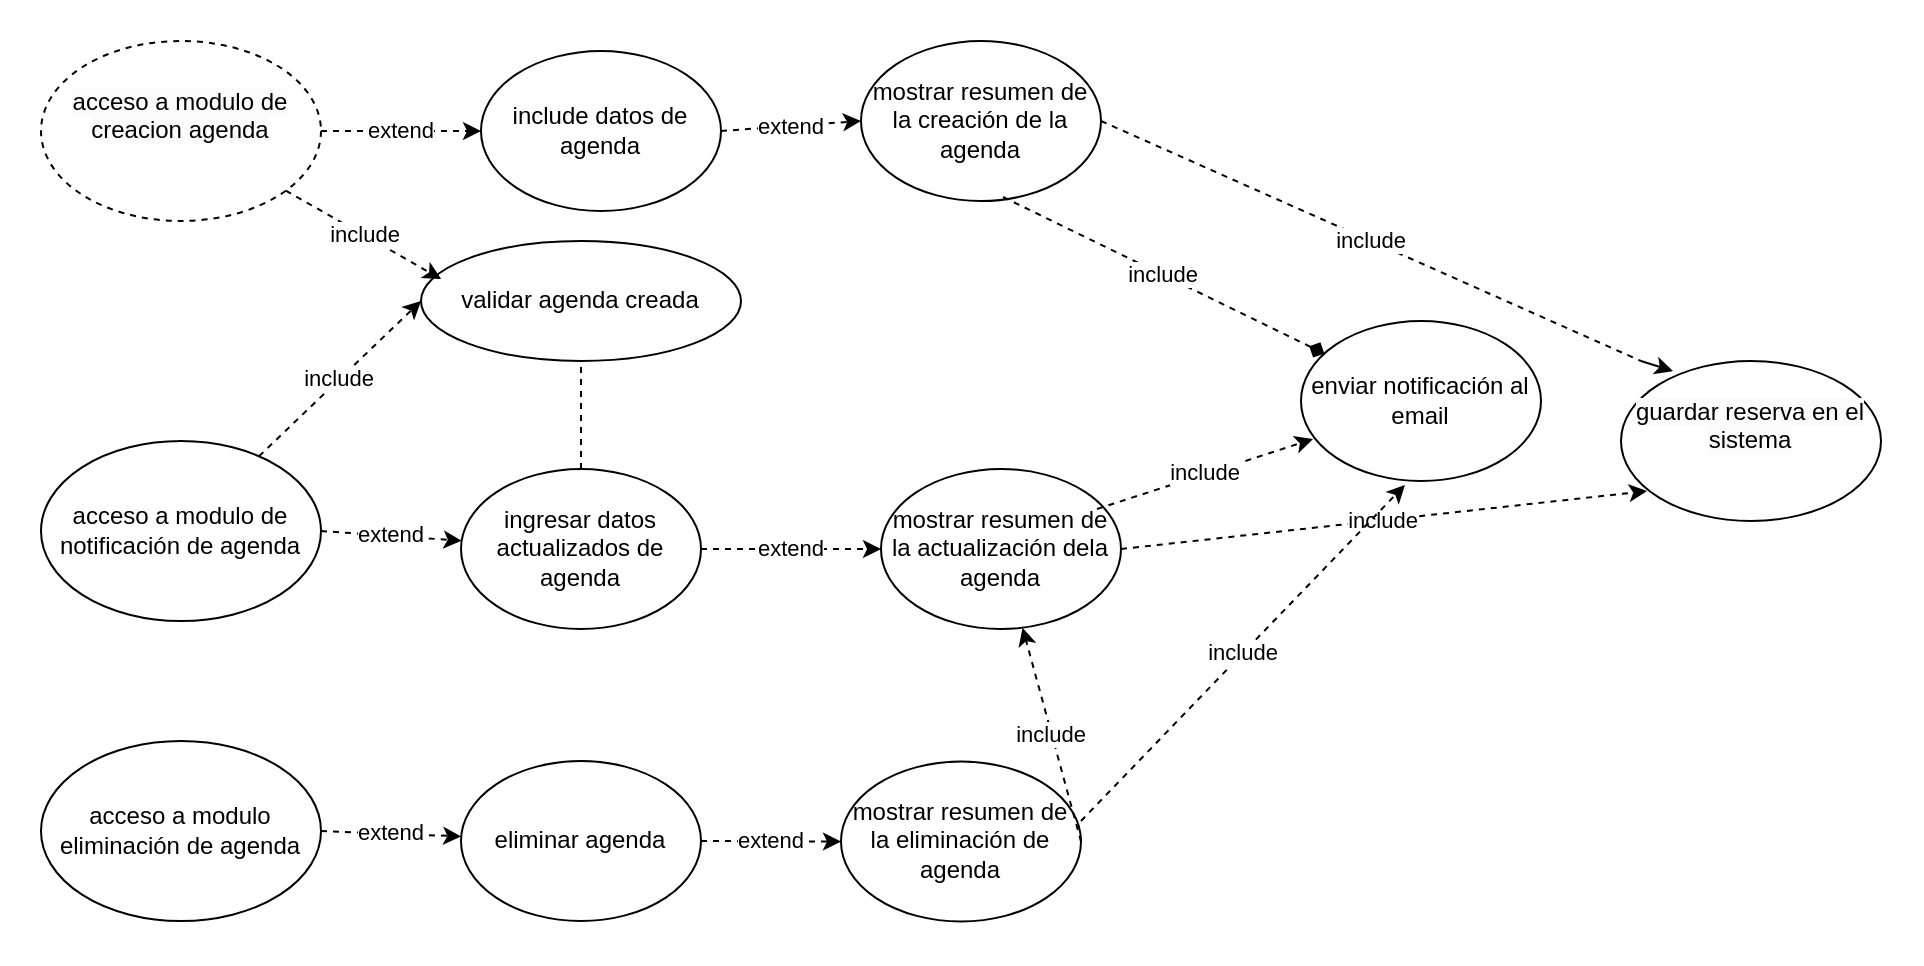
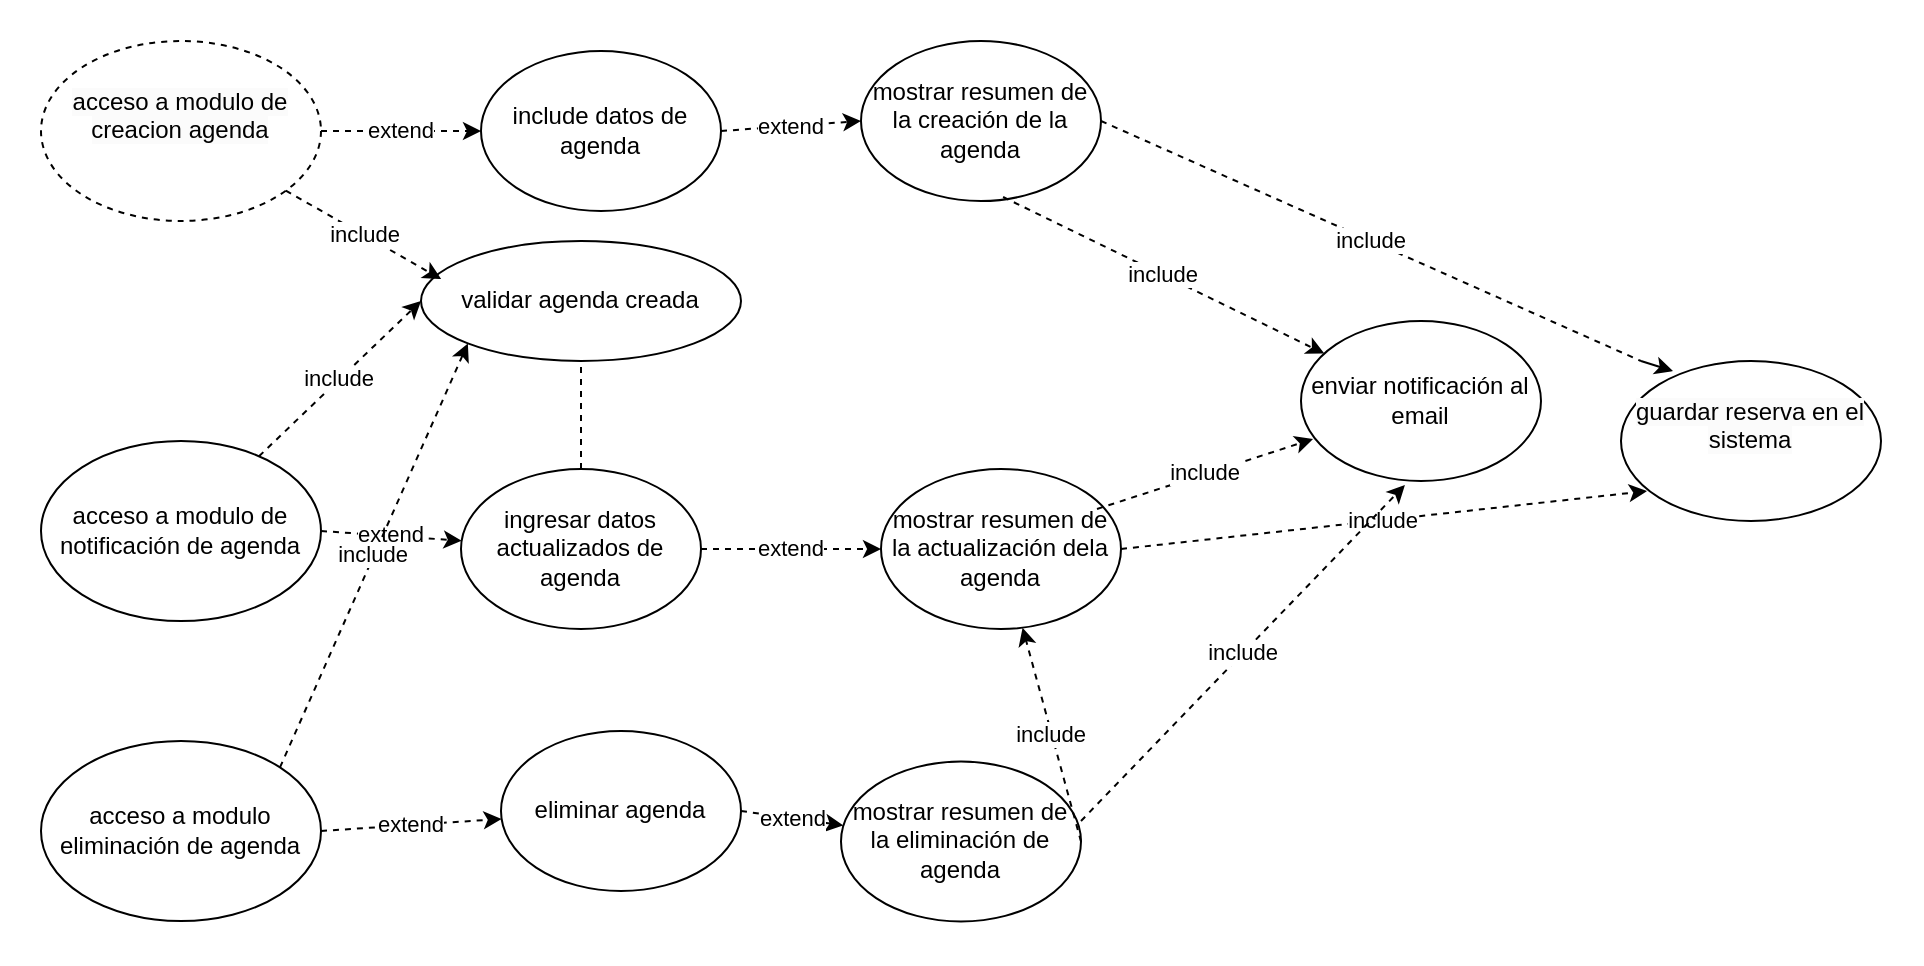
  <mxCell id="0" />
  <mxCell id="1" parent="0" />
  <mxCell id="2" value="&#10;&lt;span style=&quot;color: rgb(0, 0, 0); font-family: Helvetica; font-size: 12px; font-style: normal; font-variant-ligatures: normal; font-variant-caps: normal; font-weight: 400; letter-spacing: normal; orphans: 2; text-align: center; text-indent: 0px; text-transform: none; widows: 2; word-spacing: 0px; -webkit-text-stroke-width: 0px; white-space: normal; background-color: rgb(251, 251, 251); text-decoration-thickness: initial; text-decoration-style: initial; text-decoration-color: initial; display: inline !important; float: none;&quot;&gt;acceso a modulo de creacion agenda&lt;/span&gt;&#10;&#10;" style="ellipse;whiteSpace=wrap;html=1;dashed=1;" vertex="1" parent="1"><mxGeometry x="20" y="20" width="140" height="90" as="geometry" /></mxCell>
  <mxCell id="3" value="acceso a modulo eliminación de agenda" style="ellipse;whiteSpace=wrap;html=1;" vertex="1" parent="1"><mxGeometry x="20" y="370" width="140" height="90" as="geometry" /></mxCell>
  <mxCell id="4" value="acceso a modulo de notificación de agenda" style="ellipse;whiteSpace=wrap;html=1;" vertex="1" parent="1"><mxGeometry x="20" y="220" width="140" height="90" as="geometry" /></mxCell>
  <mxCell id="5" value="include datos de agenda" style="ellipse;whiteSpace=wrap;html=1;" vertex="1" parent="1"><mxGeometry x="240" y="25" width="120" height="80" as="geometry" /></mxCell>
  <mxCell id="6" value="mostrar resumen de la creación de la agenda" style="ellipse;whiteSpace=wrap;html=1;" vertex="1" parent="1"><mxGeometry x="430" y="20" width="120" height="80" as="geometry" /></mxCell>
  <mxCell id="7" value="validar agenda creada" style="ellipse;whiteSpace=wrap;html=1;" vertex="1" parent="1"><mxGeometry x="210" y="120" width="160" height="60" as="geometry" /></mxCell>
  <mxCell id="8" value="" style="edgeStyle=none;shape=connector;rounded=0;orthogonalLoop=1;jettySize=auto;html=1;dashed=1;strokeColor=default;align=center;verticalAlign=middle;fontFamily=Helvetica;fontSize=11;fontColor=default;labelBackgroundColor=default;endArrow=none;" edge="1" parent="1" source="9" target="7"><mxGeometry relative="1" as="geometry" /></mxCell>
  <mxCell id="9" value="ingresar datos actualizados de agenda" style="ellipse;whiteSpace=wrap;html=1;" vertex="1" parent="1"><mxGeometry x="230" y="234" width="120" height="80" as="geometry" /></mxCell>
  <mxCell id="10" value="&#10;&lt;span style=&quot;color: rgb(0, 0, 0); font-family: Helvetica; font-size: 12px; font-style: normal; font-variant-ligatures: normal; font-variant-caps: normal; font-weight: 400; letter-spacing: normal; orphans: 2; text-align: center; text-indent: 0px; text-transform: none; widows: 2; word-spacing: 0px; -webkit-text-stroke-width: 0px; white-space: normal; background-color: rgb(251, 251, 251); text-decoration-thickness: initial; text-decoration-style: initial; text-decoration-color: initial; display: inline !important; float: none;&quot;&gt;guardar reserva en el sistema&lt;/span&gt;&#10;&#10;" style="ellipse;whiteSpace=wrap;html=1;" vertex="1" parent="1"><mxGeometry x="810" y="180" width="130" height="80" as="geometry" /></mxCell>
  <mxCell id="11" value="enviar notificación al email" style="ellipse;whiteSpace=wrap;html=1;" vertex="1" parent="1"><mxGeometry x="650" y="160" width="120" height="80" as="geometry" /></mxCell>
  <mxCell id="12" value="mostrar resumen de la eliminación de agenda" style="ellipse;whiteSpace=wrap;html=1;" vertex="1" parent="1"><mxGeometry x="420" y="380.25" width="120" height="80" as="geometry" /></mxCell>
- <mxCell id="13" value="eliminar agenda" style="ellipse;whiteSpace=wrap;html=1;" vertex="1" parent="1"><mxGeometry x="230" y="380" width="120" height="80" as="geometry" /></mxCell>
+ <mxCell id="13" value="eliminar agenda" style="ellipse;whiteSpace=wrap;html=1;" vertex="1" parent="1"><mxGeometry x="250" y="365" width="120" height="80" as="geometry" /></mxCell>
  <mxCell id="14" value="mostrar resumen de la actualización dela agenda" style="ellipse;whiteSpace=wrap;html=1;" vertex="1" parent="1"><mxGeometry x="440" y="234" width="120" height="80" as="geometry" /></mxCell>
  <mxCell id="15" value="include" style="endArrow=none;dashed=1;html=1;rounded=0;exitX=1;exitY=0.5;exitDx=0;exitDy=0;" edge="1" parent="1" source="6"><mxGeometry width="50" height="50" relative="1" as="geometry"><mxPoint x="530" y="56.14" as="sourcePoint" /><mxPoint x="820" y="180" as="targetPoint" /></mxGeometry></mxCell>
  <mxCell id="16" value="" style="endArrow=classic;html=1;rounded=0;entryX=0.2;entryY=0.063;entryDx=0;entryDy=0;entryPerimeter=0;" edge="1" parent="1" target="10"><mxGeometry width="50" height="50" relative="1" as="geometry"><mxPoint x="820" y="180" as="sourcePoint" /><mxPoint x="815.931" y="224.223" as="targetPoint" /></mxGeometry></mxCell>
  <mxCell id="17" value="extend" style="endArrow=classic;html=1;rounded=0;dashed=1;strokeColor=default;align=center;verticalAlign=middle;fontFamily=Helvetica;fontSize=11;fontColor=default;labelBackgroundColor=default;exitX=1;exitY=0.5;exitDx=0;exitDy=0;" edge="1" parent="1" source="2" target="5"><mxGeometry width="50" height="50" relative="1" as="geometry"><mxPoint x="400" y="200" as="sourcePoint" /><mxPoint x="450" y="150" as="targetPoint" /></mxGeometry></mxCell>
  <mxCell id="18" value="extend" style="endArrow=classic;html=1;rounded=0;dashed=1;strokeColor=default;align=center;verticalAlign=middle;fontFamily=Helvetica;fontSize=11;fontColor=default;labelBackgroundColor=default;exitX=1;exitY=0.5;exitDx=0;exitDy=0;entryX=0;entryY=0.5;entryDx=0;entryDy=0;" edge="1" parent="1" source="5" target="6"><mxGeometry width="50" height="50" relative="1" as="geometry"><mxPoint x="410" y="210" as="sourcePoint" /><mxPoint x="460" y="160" as="targetPoint" /></mxGeometry></mxCell>
  <mxCell id="19" value="extend" style="endArrow=classic;html=1;rounded=0;dashed=1;strokeColor=default;align=center;verticalAlign=middle;fontFamily=Helvetica;fontSize=11;fontColor=default;labelBackgroundColor=default;exitX=1;exitY=0.5;exitDx=0;exitDy=0;entryX=0;entryY=0.5;entryDx=0;entryDy=0;" edge="1" parent="1" source="9" target="14"><mxGeometry width="50" height="50" relative="1" as="geometry"><mxPoint x="420" y="220" as="sourcePoint" /><mxPoint x="470" y="170" as="targetPoint" /></mxGeometry></mxCell>
  <mxCell id="20" value="extend" style="endArrow=classic;html=1;rounded=0;dashed=1;strokeColor=default;align=center;verticalAlign=middle;fontFamily=Helvetica;fontSize=11;fontColor=default;labelBackgroundColor=default;exitX=1;exitY=0.5;exitDx=0;exitDy=0;" edge="1" parent="1" source="4" target="9"><mxGeometry width="50" height="50" relative="1" as="geometry"><mxPoint x="430" y="230" as="sourcePoint" /><mxPoint x="480" y="180" as="targetPoint" /></mxGeometry></mxCell>
  <mxCell id="21" value="extend" style="endArrow=classic;html=1;rounded=0;dashed=1;strokeColor=default;align=center;verticalAlign=middle;fontFamily=Helvetica;fontSize=11;fontColor=default;labelBackgroundColor=default;exitX=1;exitY=0.5;exitDx=0;exitDy=0;" edge="1" parent="1" source="3" target="13"><mxGeometry width="50" height="50" relative="1" as="geometry"><mxPoint x="440" y="240" as="sourcePoint" /><mxPoint x="490" y="190" as="targetPoint" /></mxGeometry></mxCell>
  <mxCell id="22" value="extend" style="endArrow=classic;html=1;rounded=0;dashed=1;strokeColor=default;align=center;verticalAlign=middle;fontFamily=Helvetica;fontSize=11;fontColor=default;labelBackgroundColor=default;exitX=1;exitY=0.5;exitDx=0;exitDy=0;" edge="1" parent="1" source="13" target="12"><mxGeometry width="50" height="50" relative="1" as="geometry"><mxPoint x="450" y="250" as="sourcePoint" /><mxPoint x="500" y="200" as="targetPoint" /></mxGeometry></mxCell>
- <mxCell id="23" value="include" style="endArrow=diamond;html=1;rounded=0;dashed=1;strokeColor=default;align=center;verticalAlign=middle;fontFamily=Helvetica;fontSize=11;fontColor=default;labelBackgroundColor=default;exitX=0.592;exitY=0.975;exitDx=0;exitDy=0;exitPerimeter=0;" edge="1" parent="1" source="6" target="11"><mxGeometry width="50" height="50" relative="1" as="geometry"><mxPoint x="390" y="190" as="sourcePoint" /><mxPoint x="440" y="140" as="targetPoint" /></mxGeometry></mxCell>
+ <mxCell id="23" value="include" style="endArrow=classic;html=1;rounded=0;dashed=1;strokeColor=default;align=center;verticalAlign=middle;fontFamily=Helvetica;fontSize=11;fontColor=default;labelBackgroundColor=default;exitX=0.592;exitY=0.975;exitDx=0;exitDy=0;exitPerimeter=0;" edge="1" parent="1" source="6" target="11"><mxGeometry width="50" height="50" relative="1" as="geometry"><mxPoint x="390" y="190" as="sourcePoint" /><mxPoint x="440" y="140" as="targetPoint" /></mxGeometry></mxCell>
  <mxCell id="24" value="include" style="endArrow=classic;html=1;rounded=0;dashed=1;strokeColor=default;align=center;verticalAlign=middle;fontFamily=Helvetica;fontSize=11;fontColor=default;labelBackgroundColor=default;entryX=0.05;entryY=0.738;entryDx=0;entryDy=0;entryPerimeter=0;exitX=0.9;exitY=0.25;exitDx=0;exitDy=0;exitPerimeter=0;" edge="1" parent="1" source="14" target="11"><mxGeometry width="50" height="50" relative="1" as="geometry"><mxPoint x="400" y="200" as="sourcePoint" /><mxPoint x="450" y="150" as="targetPoint" /></mxGeometry></mxCell>
  <mxCell id="25" value="include" style="endArrow=classic;html=1;rounded=0;dashed=1;strokeColor=default;align=center;verticalAlign=middle;fontFamily=Helvetica;fontSize=11;fontColor=default;labelBackgroundColor=default;entryX=0.1;entryY=0.813;entryDx=0;entryDy=0;entryPerimeter=0;exitX=1;exitY=0.5;exitDx=0;exitDy=0;" edge="1" parent="1" source="14" target="10"><mxGeometry width="50" height="50" relative="1" as="geometry"><mxPoint x="410" y="210" as="sourcePoint" /><mxPoint x="460" y="160" as="targetPoint" /></mxGeometry></mxCell>
  <mxCell id="26" value="include" style="endArrow=classic;html=1;rounded=0;dashed=1;strokeColor=default;align=center;verticalAlign=middle;fontFamily=Helvetica;fontSize=11;fontColor=default;labelBackgroundColor=default;entryX=0.433;entryY=1.025;entryDx=0;entryDy=0;entryPerimeter=0;exitX=1;exitY=0.372;exitDx=0;exitDy=0;exitPerimeter=0;" edge="1" parent="1" source="12" target="11"><mxGeometry width="50" height="50" relative="1" as="geometry"><mxPoint x="420" y="220" as="sourcePoint" /><mxPoint x="470" y="170" as="targetPoint" /></mxGeometry></mxCell>
  <mxCell id="27" value="include" style="endArrow=classic;html=1;rounded=0;dashed=1;strokeColor=default;align=center;verticalAlign=middle;fontFamily=Helvetica;fontSize=11;fontColor=default;labelBackgroundColor=default;exitX=1;exitY=0.5;exitDx=0;exitDy=0;" edge="1" parent="1" source="12" target="14"><mxGeometry width="50" height="50" relative="1" as="geometry"><mxPoint x="430" y="230" as="sourcePoint" /><mxPoint x="480" y="180" as="targetPoint" /></mxGeometry></mxCell>
+ <mxCell id="28" value="include" style="endArrow=classic;html=1;rounded=0;dashed=1;strokeColor=default;align=center;verticalAlign=middle;fontFamily=Helvetica;fontSize=11;fontColor=default;labelBackgroundColor=default;entryX=0;entryY=1;entryDx=0;entryDy=0;exitX=1;exitY=0;exitDx=0;exitDy=0;" edge="1" parent="1" source="3" target="7"><mxGeometry width="50" height="50" relative="1" as="geometry"><mxPoint x="440" y="240" as="sourcePoint" /><mxPoint x="490" y="190" as="targetPoint" /></mxGeometry></mxCell>
  <mxCell id="29" value="include" style="endArrow=classic;html=1;rounded=0;dashed=1;strokeColor=default;align=center;verticalAlign=middle;fontFamily=Helvetica;fontSize=11;fontColor=default;labelBackgroundColor=default;entryX=0;entryY=0.5;entryDx=0;entryDy=0;" edge="1" parent="1" source="4" target="7"><mxGeometry width="50" height="50" relative="1" as="geometry"><mxPoint x="450" y="250" as="sourcePoint" /><mxPoint x="500" y="200" as="targetPoint" /></mxGeometry></mxCell>
  <mxCell id="30" value="include" style="endArrow=classic;html=1;rounded=0;dashed=1;strokeColor=default;align=center;verticalAlign=middle;fontFamily=Helvetica;fontSize=11;fontColor=default;labelBackgroundColor=default;entryX=0.063;entryY=0.317;entryDx=0;entryDy=0;entryPerimeter=0;" edge="1" parent="1" source="2" target="7"><mxGeometry width="50" height="50" relative="1" as="geometry"><mxPoint x="460" y="260" as="sourcePoint" /><mxPoint x="510" y="210" as="targetPoint" /></mxGeometry></mxCell>
